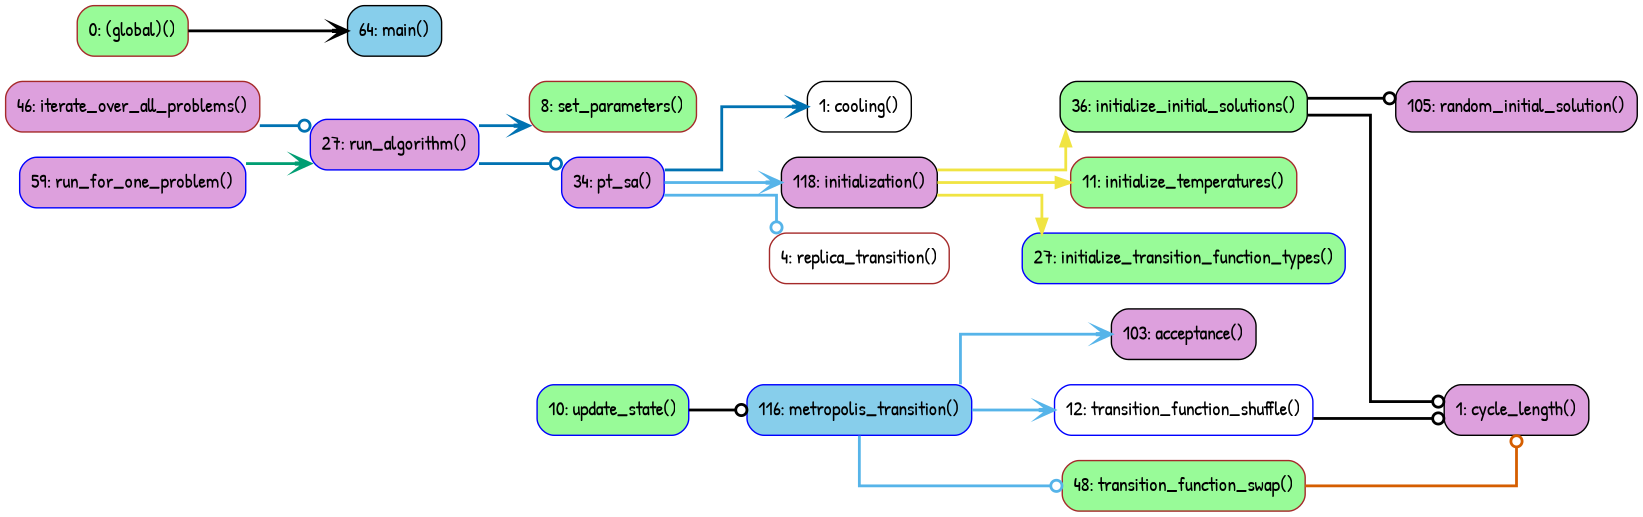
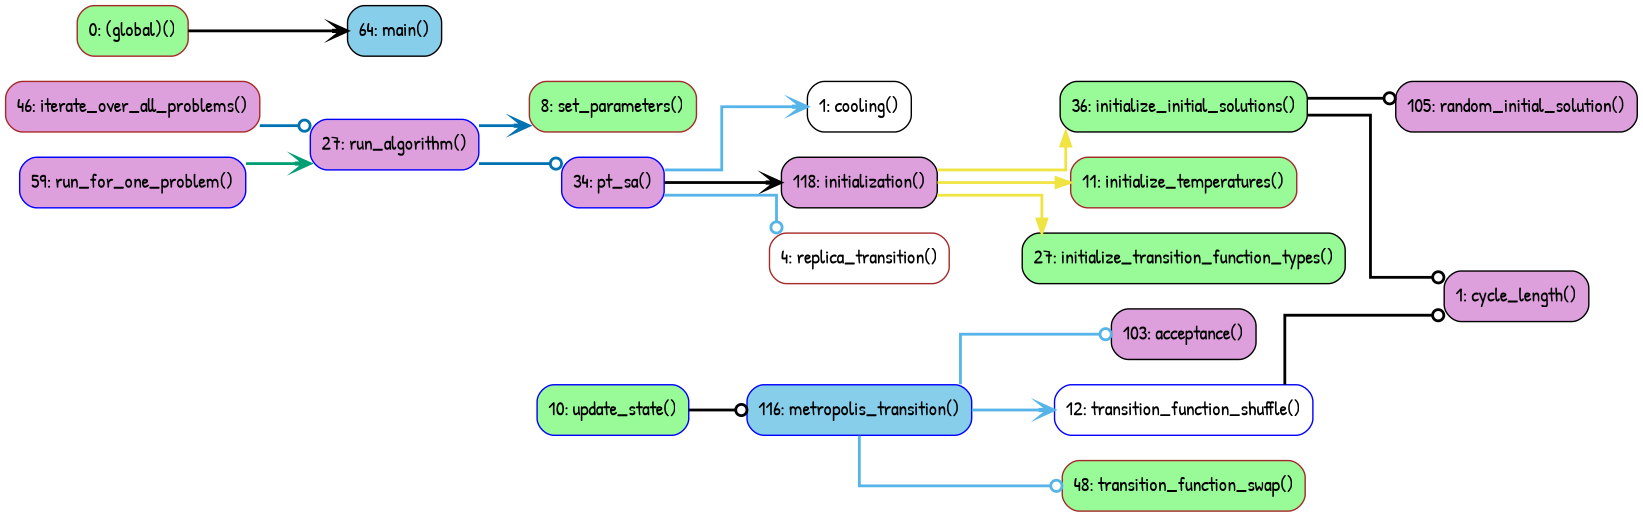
  digraph {
    concentrate=true
    fontname="Patrick Hand"
    rankdir=LR
    splines=ortho
    node [color=black fillcolor=plum fontname="Patrick Hand" shape=rect style="rounded,filled"]
    edge [color="#56B4E9" fontname="Patrick Hand" penwidth=2 arrowhead=odot]
    n1 [label="1: cycle_length()"]
    n2 [fillcolor=white label="1: cooling()"]
    n3 [label="118: initialization()"]
    n4 [fillcolor=palegreen label="36: initialize_initial_solutions()"]
    n5 [color=brown fillcolor=palegreen label="11: initialize_temperatures()"]
-   n6 [color=blue fillcolor=palegreen label="27: initialize_transition_function_types()"]
+   n6 [fillcolor=palegreen label="27: initialize_transition_function_types()"]
    n7 [label="105: random_initial_solution()"]
    n8 [color=brown fillcolor=palegreen label="0: (global)()"]
    n9 [color=brown label="46: iterate_over_all_problems()"]
    n10 [fillcolor=skyblue label="64: main()"]
    n11 [color=blue label="27: run_algorithm()"]
    n12 [color=blue label="59: run_for_one_problem()"]
    n13 [color=brown fillcolor=palegreen label="8: set_parameters()"]
    n14 [label="103: acceptance()"]
    n15 [color=blue fillcolor=skyblue label="116: metropolis_transition()"]
    n16 [color=blue fillcolor=white label="12: transition_function_shuffle()"]
    n17 [color=brown fillcolor=palegreen label="48: transition_function_swap()"]
    n18 [color=blue label="34: pt_sa()"]
    n19 [color=blue fillcolor=palegreen label="10: update_state()"]
    n20 [color=brown fillcolor=white label="4: replica_transition()"]
    subgraph sub_1 {
      label="File: calculate_distance"
      style=dotted
      n1
    }
    subgraph sub_2 {
      label="File: cooling"
      style=dotted
      n2
    }
    subgraph sub_3 {
      label="File: initialization"
      style=dotted
      n3
      n4
      n5
      n6
      n7
    }
    subgraph sub_4 {
      label="File: main"
      style=dotted
      n8
      n9
      n10
      n11
      n12
      n13
    }
    subgraph sub_5 {
      label="File: metropolis_transition"
      style=dotted
      n14
      n15
      n16
      n17
    }
    subgraph sub_6 {
      label="File: pt_sa"
      style=dotted
      n18
      n19
    }
    subgraph sub_7 {
      label="File: replica_transition"
      style=dotted
      n20
    }
    n3 -> n4 [color="#F0E442" arrowhead=""]
    n3 -> n5 [color="#F0E442" arrowhead=""]
    n3 -> n6 [color="#F0E442" arrowhead=""]
    n4 -> n1 [color="#000000"]
    n4 -> n7 [color="#000000"]
    n8 -> n10 [arrowhead=vee color="#000000"]
    n9 -> n11 [color="#0072B2"]
    n11 -> n13 [arrowhead=vee color="#0072B2"]
    n11 -> n13 [color="#0072B2" arrowhead=""]
    n11 -> n18 [color="#0072B2"]
    n12 -> n11 [arrowhead=vee color="#009E73"]
-   n15 -> n14 [arrowhead=vee]
+   n15 -> n14
    n15 -> n16 [arrowhead=vee]
    n15 -> n17
    n16 -> n1 [color="#000000"]
-   n17 -> n1 [color="#D55E00"]
-   n18 -> n2 [arrowhead=vee color="#0072B2"]
-   n18 -> n3 [arrowhead=vee]
+   n18 -> n2 [arrowhead=vee]
+   n18 -> n3 [arrowhead=vee color="#000000"]
    n18 -> n20
    n19 -> n15 [color="#000000"]
  }
